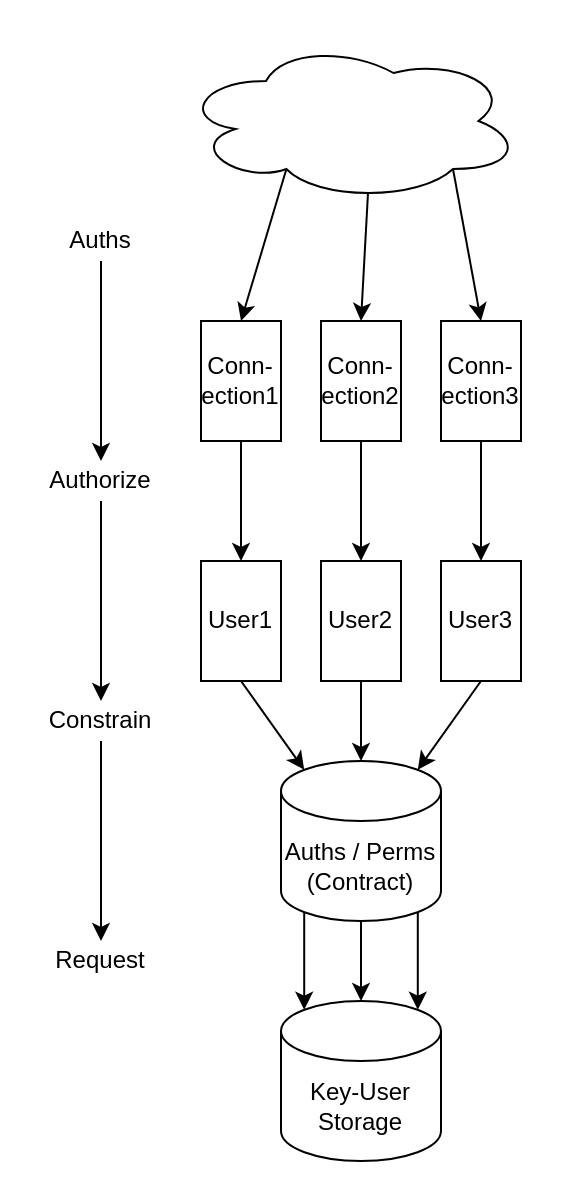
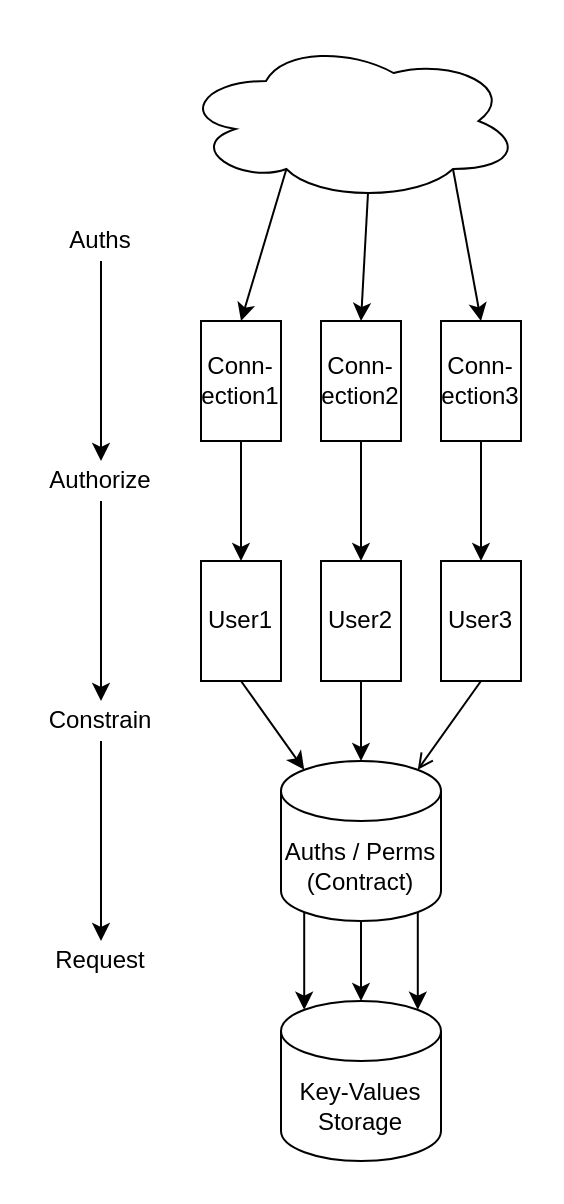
  <mxCell id="0" />
  <mxCell id="1" parent="0" />
- <mxCell id="2" value="Key-User&lt;br&gt;Storage" style="shape=cylinder3;whiteSpace=wrap;html=1;boundedLbl=1;backgroundOutline=1;size=15;" vertex="1" parent="1"><mxGeometry x="140" y="500" width="80" height="80" as="geometry" /></mxCell>
+ <mxCell id="2" value="Key-Values&lt;br&gt;Storage" style="shape=cylinder3;whiteSpace=wrap;html=1;boundedLbl=1;backgroundOutline=1;size=15;" vertex="1" parent="1"><mxGeometry x="140" y="500" width="80" height="80" as="geometry" /></mxCell>
  <mxCell id="3" style="edgeStyle=none;rounded=0;orthogonalLoop=1;jettySize=auto;html=1;exitX=0.145;exitY=1;exitDx=0;exitDy=-4.35;exitPerimeter=0;entryX=0.145;entryY=0;entryDx=0;entryDy=4.35;entryPerimeter=0;startArrow=none;startFill=0;" edge="1" parent="1" source="6" target="2"><mxGeometry relative="1" as="geometry" /></mxCell>
  <mxCell id="4" style="edgeStyle=none;rounded=0;orthogonalLoop=1;jettySize=auto;html=1;exitX=0.5;exitY=1;exitDx=0;exitDy=0;exitPerimeter=0;entryX=0.5;entryY=0;entryDx=0;entryDy=0;entryPerimeter=0;startArrow=none;startFill=0;" edge="1" parent="1" source="6" target="2"><mxGeometry relative="1" as="geometry" /></mxCell>
  <mxCell id="5" style="edgeStyle=none;rounded=0;orthogonalLoop=1;jettySize=auto;html=1;exitX=0.855;exitY=1;exitDx=0;exitDy=-4.35;exitPerimeter=0;entryX=0.855;entryY=0;entryDx=0;entryDy=4.35;entryPerimeter=0;startArrow=none;startFill=0;" edge="1" parent="1" source="6" target="2"><mxGeometry relative="1" as="geometry" /></mxCell>
  <mxCell id="6" value="Auths / Perms&lt;br&gt;(Contract)" style="shape=cylinder3;whiteSpace=wrap;html=1;boundedLbl=1;backgroundOutline=1;size=15;" vertex="1" parent="1"><mxGeometry x="140" y="380" width="80" height="80" as="geometry" /></mxCell>
  <mxCell id="7" style="edgeStyle=none;rounded=0;orthogonalLoop=1;jettySize=auto;html=1;exitX=0.5;exitY=1;exitDx=0;exitDy=0;entryX=0.145;entryY=0;entryDx=0;entryDy=4.35;entryPerimeter=0;" edge="1" parent="1" source="8" target="6"><mxGeometry relative="1" as="geometry"><mxPoint x="140" y="400" as="targetPoint" /></mxGeometry></mxCell>
  <mxCell id="8" value="User1" style="rounded=0;whiteSpace=wrap;html=1;" vertex="1" parent="1"><mxGeometry x="100" y="280" width="40" height="60" as="geometry" /></mxCell>
  <mxCell id="9" style="edgeStyle=none;rounded=0;orthogonalLoop=1;jettySize=auto;html=1;exitX=0.5;exitY=1;exitDx=0;exitDy=0;" edge="1" parent="1" source="10" target="6"><mxGeometry relative="1" as="geometry"><mxPoint x="180" y="400" as="targetPoint" /></mxGeometry></mxCell>
  <mxCell id="10" value="User2" style="rounded=0;whiteSpace=wrap;html=1;" vertex="1" parent="1"><mxGeometry x="160" y="280" width="40" height="60" as="geometry" /></mxCell>
- <mxCell id="11" style="edgeStyle=none;rounded=0;orthogonalLoop=1;jettySize=auto;html=1;exitX=0.5;exitY=1;exitDx=0;exitDy=0;entryX=0.855;entryY=0;entryDx=0;entryDy=4.35;entryPerimeter=0;" edge="1" parent="1" source="12" target="6"><mxGeometry relative="1" as="geometry"><mxPoint x="220" y="400" as="targetPoint" /></mxGeometry></mxCell>
+ <mxCell id="11" style="edgeStyle=none;rounded=0;orthogonalLoop=1;jettySize=auto;html=1;exitX=0.5;exitY=1;exitDx=0;exitDy=0;entryX=0.855;entryY=0;entryDx=0;entryDy=4.35;entryPerimeter=0;endArrow=open;" edge="1" parent="1" source="12" target="6"><mxGeometry relative="1" as="geometry"><mxPoint x="220" y="400" as="targetPoint" /></mxGeometry></mxCell>
  <mxCell id="12" value="User3" style="rounded=0;whiteSpace=wrap;html=1;" vertex="1" parent="1"><mxGeometry x="220" y="280" width="40" height="60" as="geometry" /></mxCell>
  <mxCell id="13" style="edgeStyle=none;rounded=0;orthogonalLoop=1;jettySize=auto;html=1;exitX=0.5;exitY=1;exitDx=0;exitDy=0;entryX=0.5;entryY=0;entryDx=0;entryDy=0;startArrow=none;startFill=0;" edge="1" parent="1" source="14" target="8"><mxGeometry relative="1" as="geometry" /></mxCell>
  <mxCell id="14" value="Conn-ection1" style="rounded=0;whiteSpace=wrap;html=1;" vertex="1" parent="1"><mxGeometry x="100" y="160" width="40" height="60" as="geometry" /></mxCell>
  <mxCell id="15" style="edgeStyle=none;rounded=0;orthogonalLoop=1;jettySize=auto;html=1;exitX=0.5;exitY=1;exitDx=0;exitDy=0;entryX=0.5;entryY=0;entryDx=0;entryDy=0;startArrow=none;startFill=0;" edge="1" parent="1" source="16" target="10"><mxGeometry relative="1" as="geometry" /></mxCell>
  <mxCell id="16" value="Conn-ection2" style="rounded=0;whiteSpace=wrap;html=1;" vertex="1" parent="1"><mxGeometry x="160" y="160" width="40" height="60" as="geometry" /></mxCell>
  <mxCell id="17" style="edgeStyle=none;rounded=0;orthogonalLoop=1;jettySize=auto;html=1;exitX=0.5;exitY=1;exitDx=0;exitDy=0;entryX=0.5;entryY=0;entryDx=0;entryDy=0;startArrow=none;startFill=0;" edge="1" parent="1" source="18" target="12"><mxGeometry relative="1" as="geometry" /></mxCell>
  <mxCell id="18" value="Conn-ection3" style="rounded=0;whiteSpace=wrap;html=1;" vertex="1" parent="1"><mxGeometry x="220" y="160" width="40" height="60" as="geometry" /></mxCell>
  <mxCell id="19" style="edgeStyle=none;rounded=0;orthogonalLoop=1;jettySize=auto;html=1;exitX=0.31;exitY=0.8;exitDx=0;exitDy=0;exitPerimeter=0;entryX=0.5;entryY=0;entryDx=0;entryDy=0;startArrow=none;startFill=0;" edge="1" parent="1" source="22" target="14"><mxGeometry relative="1" as="geometry" /></mxCell>
  <mxCell id="20" style="edgeStyle=none;rounded=0;orthogonalLoop=1;jettySize=auto;html=1;exitX=0.55;exitY=0.95;exitDx=0;exitDy=0;exitPerimeter=0;entryX=0.5;entryY=0;entryDx=0;entryDy=0;startArrow=none;startFill=0;" edge="1" parent="1" source="22" target="16"><mxGeometry relative="1" as="geometry" /></mxCell>
  <mxCell id="21" style="edgeStyle=none;rounded=0;orthogonalLoop=1;jettySize=auto;html=1;exitX=0.8;exitY=0.8;exitDx=0;exitDy=0;exitPerimeter=0;entryX=0.5;entryY=0;entryDx=0;entryDy=0;startArrow=none;startFill=0;" edge="1" parent="1" source="22" target="18"><mxGeometry relative="1" as="geometry" /></mxCell>
  <mxCell id="22" value="" style="ellipse;shape=cloud;whiteSpace=wrap;html=1;" vertex="1" parent="1"><mxGeometry x="90" width="170" height="80" as="geometry" y="20" /></mxCell>
  <mxCell id="23" style="edgeStyle=none;rounded=0;orthogonalLoop=1;jettySize=auto;html=1;exitX=0.5;exitY=1;exitDx=0;exitDy=0;entryX=0.5;entryY=0;entryDx=0;entryDy=0;startArrow=none;startFill=0;" edge="1" parent="1" source="24" target="28"><mxGeometry relative="1" as="geometry" /></mxCell>
  <mxCell id="24" value="Authorize" style="text;html=1;strokeColor=none;fillColor=none;align=center;verticalAlign=middle;whiteSpace=wrap;rounded=0;" vertex="1" parent="1"><mxGeometry x="20" y="230" width="60" height="20" as="geometry" /></mxCell>
  <mxCell id="25" style="edgeStyle=none;rounded=0;orthogonalLoop=1;jettySize=auto;html=1;exitX=0.5;exitY=1;exitDx=0;exitDy=0;entryX=0.5;entryY=0;entryDx=0;entryDy=0;startArrow=none;startFill=0;" edge="1" parent="1" source="26" target="24"><mxGeometry relative="1" as="geometry" /></mxCell>
  <mxCell id="26" value="Auths" style="text;html=1;strokeColor=none;fillColor=none;align=center;verticalAlign=middle;whiteSpace=wrap;rounded=0;" vertex="1" parent="1"><mxGeometry x="20" y="110" width="60" height="20" as="geometry" /></mxCell>
  <mxCell id="27" style="edgeStyle=none;rounded=0;orthogonalLoop=1;jettySize=auto;html=1;exitX=0.5;exitY=1;exitDx=0;exitDy=0;entryX=0.5;entryY=0;entryDx=0;entryDy=0;startArrow=none;startFill=0;" edge="1" parent="1" source="28" target="29"><mxGeometry relative="1" as="geometry" /></mxCell>
  <mxCell id="28" value="Constrain" style="text;html=1;strokeColor=none;fillColor=none;align=center;verticalAlign=middle;whiteSpace=wrap;rounded=0;" vertex="1" parent="1"><mxGeometry x="20" y="350" width="60" height="20" as="geometry" /></mxCell>
  <mxCell id="29" value="Request" style="text;html=1;strokeColor=none;fillColor=none;align=center;verticalAlign=middle;whiteSpace=wrap;rounded=0;" vertex="1" parent="1"><mxGeometry x="20" y="470" width="60" height="20" as="geometry" /></mxCell>
